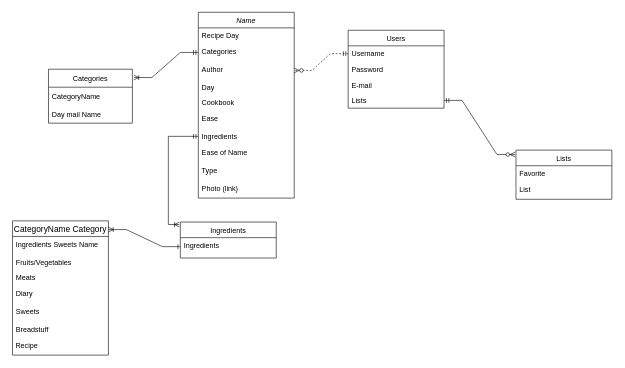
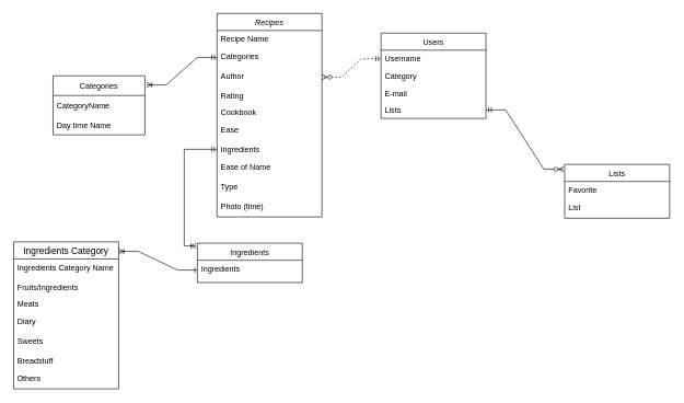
  <mxCell id="0" />
  <mxCell id="1" parent="0" />
- <mxCell id="2" value="Name" style="swimlane;fontStyle=2;align=center;verticalAlign=top;childLayout=stackLayout;horizontal=1;startSize=26;horizontalStack=0;resizeParent=1;resizeLast=0;collapsible=1;marginBottom=0;rounded=0;shadow=0;strokeWidth=1;" parent="1" vertex="1"><mxGeometry x="330" y="20" width="160" height="310" as="geometry"><mxRectangle x="230" y="140" width="160" height="26" as="alternateBounds" /></mxGeometry></mxCell>
- <mxCell id="3" value="Recipe Day" style="text;align=left;verticalAlign=top;spacingLeft=4;spacingRight=4;overflow=hidden;rotatable=0;points=[[0,0.5],[1,0.5]];portConstraint=eastwest;" parent="2" vertex="1"><mxGeometry y="26" width="160" height="26" as="geometry" /></mxCell>
+ <mxCell id="2" value="Recipes" style="swimlane;fontStyle=2;align=center;verticalAlign=top;childLayout=stackLayout;horizontal=1;startSize=26;horizontalStack=0;resizeParent=1;resizeLast=0;collapsible=1;marginBottom=0;rounded=0;shadow=0;strokeWidth=1;" parent="1" vertex="1"><mxGeometry x="330" y="20" width="160" height="310" as="geometry"><mxRectangle x="230" y="140" width="160" height="26" as="alternateBounds" /></mxGeometry></mxCell>
+ <mxCell id="3" value="Recipe Name" style="text;align=left;verticalAlign=top;spacingLeft=4;spacingRight=4;overflow=hidden;rotatable=0;points=[[0,0.5],[1,0.5]];portConstraint=eastwest;" parent="2" vertex="1"><mxGeometry y="26" width="160" height="26" as="geometry" /></mxCell>
  <mxCell id="4" value="Categories" style="text;strokeColor=none;fillColor=none;spacingLeft=4;spacingRight=4;overflow=hidden;rotatable=0;points=[[0,0.5],[1,0.5]];portConstraint=eastwest;fontSize=12;" parent="2" vertex="1"><mxGeometry y="52" width="160" height="30" as="geometry" /></mxCell>
  <mxCell id="5" value="Author" style="text;strokeColor=none;fillColor=none;spacingLeft=4;spacingRight=4;overflow=hidden;rotatable=0;points=[[0,0.5],[1,0.5]];portConstraint=eastwest;fontSize=12;" parent="2" vertex="1"><mxGeometry y="82" width="160" height="30" as="geometry" /></mxCell>
- <mxCell id="6" value="Day&#10;" style="text;align=left;verticalAlign=top;spacingLeft=4;spacingRight=4;overflow=hidden;rotatable=0;points=[[0,0.5],[1,0.5]];portConstraint=eastwest;rounded=0;shadow=0;html=0;" parent="2" vertex="1"><mxGeometry y="112" width="160" height="26" as="geometry" /></mxCell>
+ <mxCell id="6" value="Rating&#10;" style="text;align=left;verticalAlign=top;spacingLeft=4;spacingRight=4;overflow=hidden;rotatable=0;points=[[0,0.5],[1,0.5]];portConstraint=eastwest;rounded=0;shadow=0;html=0;" parent="2" vertex="1"><mxGeometry y="112" width="160" height="26" as="geometry" /></mxCell>
  <mxCell id="7" value="Cookbook" style="text;align=left;verticalAlign=top;spacingLeft=4;spacingRight=4;overflow=hidden;rotatable=0;points=[[0,0.5],[1,0.5]];portConstraint=eastwest;rounded=0;shadow=0;html=0;" parent="2" vertex="1"><mxGeometry y="138" width="160" height="26" as="geometry" /></mxCell>
  <mxCell id="8" value="Ease" style="text;strokeColor=none;fillColor=none;spacingLeft=4;spacingRight=4;overflow=hidden;rotatable=0;points=[[0,0.5],[1,0.5]];portConstraint=eastwest;fontSize=12;" parent="2" vertex="1"><mxGeometry y="164" width="160" height="30" as="geometry" /></mxCell>
  <mxCell id="9" value="Ingredients" style="text;strokeColor=none;fillColor=none;spacingLeft=4;spacingRight=4;overflow=hidden;rotatable=0;points=[[0,0.5],[1,0.5]];portConstraint=eastwest;fontSize=12;" parent="2" vertex="1"><mxGeometry y="194" width="160" height="26" as="geometry" /></mxCell>
  <mxCell id="10" value="Ease of Name" style="text;strokeColor=none;fillColor=none;spacingLeft=4;spacingRight=4;overflow=hidden;rotatable=0;points=[[0,0.5],[1,0.5]];portConstraint=eastwest;fontSize=12;" parent="2" vertex="1"><mxGeometry y="220" width="160" height="30" as="geometry" /></mxCell>
  <mxCell id="11" value="Type" style="text;strokeColor=none;fillColor=none;spacingLeft=4;spacingRight=4;overflow=hidden;rotatable=0;points=[[0,0.5],[1,0.5]];portConstraint=eastwest;fontSize=12;" parent="2" vertex="1"><mxGeometry y="250" width="160" height="30" as="geometry" /></mxCell>
- <mxCell id="12" value="Photo (link)" style="text;strokeColor=none;fillColor=none;spacingLeft=4;spacingRight=4;overflow=hidden;rotatable=0;points=[[0,0.5],[1,0.5]];portConstraint=eastwest;fontSize=12;" parent="2" vertex="1"><mxGeometry y="280" width="160" height="30" as="geometry" /></mxCell>
+ <mxCell id="12" value="Photo (time)" style="text;strokeColor=none;fillColor=none;spacingLeft=4;spacingRight=4;overflow=hidden;rotatable=0;points=[[0,0.5],[1,0.5]];portConstraint=eastwest;fontSize=12;" parent="2" vertex="1"><mxGeometry y="280" width="160" height="30" as="geometry" /></mxCell>
  <mxCell id="13" value="Ingredients" style="swimlane;fontStyle=0;align=center;verticalAlign=top;childLayout=stackLayout;horizontal=1;startSize=26;horizontalStack=0;resizeParent=1;resizeLast=0;collapsible=1;marginBottom=0;rounded=0;shadow=0;strokeWidth=1;" parent="1" vertex="1"><mxGeometry x="300" y="370" width="160" height="60" as="geometry"><mxRectangle x="130" y="380" width="160" height="26" as="alternateBounds" /></mxGeometry></mxCell>
  <mxCell id="14" value="Ingredients" style="text;strokeColor=none;fillColor=none;spacingLeft=4;spacingRight=4;overflow=hidden;rotatable=0;points=[[0,0.5],[1,0.5]];portConstraint=eastwest;fontSize=12;" vertex="1" parent="13"><mxGeometry y="26" width="160" height="30" as="geometry" /></mxCell>
  <mxCell id="15" value="Lists" style="swimlane;fontStyle=0;align=center;verticalAlign=top;childLayout=stackLayout;horizontal=1;startSize=26;horizontalStack=0;resizeParent=1;resizeLast=0;collapsible=1;marginBottom=0;rounded=0;shadow=0;strokeWidth=1;" parent="1" vertex="1"><mxGeometry x="860" y="250" width="160" height="82" as="geometry"><mxRectangle x="340" y="380" width="170" height="26" as="alternateBounds" /></mxGeometry></mxCell>
  <mxCell id="16" value="Favorite" style="text;align=left;verticalAlign=top;spacingLeft=4;spacingRight=4;overflow=hidden;rotatable=0;points=[[0,0.5],[1,0.5]];portConstraint=eastwest;" parent="15" vertex="1"><mxGeometry y="26" width="160" height="26" as="geometry" /></mxCell>
  <mxCell id="17" value="List" style="text;strokeColor=none;fillColor=none;spacingLeft=4;spacingRight=4;overflow=hidden;rotatable=0;points=[[0,0.5],[1,0.5]];portConstraint=eastwest;fontSize=12;" parent="15" vertex="1"><mxGeometry y="52" width="160" height="30" as="geometry" /></mxCell>
  <mxCell id="18" value="Users" style="swimlane;fontStyle=0;align=center;verticalAlign=top;childLayout=stackLayout;horizontal=1;startSize=26;horizontalStack=0;resizeParent=1;resizeLast=0;collapsible=1;marginBottom=0;rounded=0;shadow=0;strokeWidth=1;" parent="1" vertex="1"><mxGeometry x="580" y="50" width="160" height="130" as="geometry"><mxRectangle x="550" y="140" width="160" height="26" as="alternateBounds" /></mxGeometry></mxCell>
  <mxCell id="19" value="Username" style="text;align=left;verticalAlign=top;spacingLeft=4;spacingRight=4;overflow=hidden;rotatable=0;points=[[0,0.5],[1,0.5]];portConstraint=eastwest;" parent="18" vertex="1"><mxGeometry y="26" width="160" height="26" as="geometry" /></mxCell>
- <mxCell id="20" value="Password" style="text;align=left;verticalAlign=top;spacingLeft=4;spacingRight=4;overflow=hidden;rotatable=0;points=[[0,0.5],[1,0.5]];portConstraint=eastwest;rounded=0;shadow=0;html=0;" parent="18" vertex="1"><mxGeometry y="52" width="160" height="26" as="geometry" /></mxCell>
+ <mxCell id="20" value="Category" style="text;align=left;verticalAlign=top;spacingLeft=4;spacingRight=4;overflow=hidden;rotatable=0;points=[[0,0.5],[1,0.5]];portConstraint=eastwest;rounded=0;shadow=0;html=0;" parent="18" vertex="1"><mxGeometry y="52" width="160" height="26" as="geometry" /></mxCell>
  <mxCell id="21" value="E-mail" style="text;align=left;verticalAlign=top;spacingLeft=4;spacingRight=4;overflow=hidden;rotatable=0;points=[[0,0.5],[1,0.5]];portConstraint=eastwest;rounded=0;shadow=0;html=0;" parent="18" vertex="1"><mxGeometry y="78" width="160" height="26" as="geometry" /></mxCell>
  <mxCell id="22" value="Lists" style="text;align=left;verticalAlign=top;spacingLeft=4;spacingRight=4;overflow=hidden;rotatable=0;points=[[0,0.5],[1,0.5]];portConstraint=eastwest;rounded=0;shadow=0;html=0;" parent="18" vertex="1"><mxGeometry y="104" width="160" height="26" as="geometry" /></mxCell>
  <mxCell id="23" value="" style="edgeStyle=entityRelationEdgeStyle;fontSize=12;html=1;endArrow=ERzeroToMany;startArrow=ERmandOne;rounded=0;entryX=1;entryY=0.5;entryDx=0;entryDy=0;exitX=0;exitY=0.5;exitDx=0;exitDy=0;dashed=1;" parent="1" source="19" target="5" edge="1"><mxGeometry width="100" height="100" relative="1" as="geometry"><mxPoint x="640" y="320" as="sourcePoint" /><mxPoint x="740" y="220" as="targetPoint" /></mxGeometry></mxCell>
  <mxCell id="24" value="" style="edgeStyle=entityRelationEdgeStyle;fontSize=12;html=1;endArrow=ERzeroToMany;startArrow=ERmandOne;rounded=0;entryX=-0.01;entryY=0.09;entryDx=0;entryDy=0;exitX=1;exitY=0.5;exitDx=0;exitDy=0;entryPerimeter=0;startFill=0;" parent="1" source="22" target="15" edge="1"><mxGeometry width="100" height="100" relative="1" as="geometry"><mxPoint x="880" y="180" as="sourcePoint" /><mxPoint x="750" y="248" as="targetPoint" /></mxGeometry></mxCell>
  <mxCell id="25" value="" style="edgeStyle=elbowEdgeStyle;fontSize=12;html=1;endArrow=ERoneToMany;startArrow=ERmandOne;rounded=0;entryX=-0.011;entryY=0.069;entryDx=0;entryDy=0;entryPerimeter=0;exitX=0;exitY=0.5;exitDx=0;exitDy=0;" parent="1" source="9" target="13" edge="1"><mxGeometry width="100" height="100" relative="1" as="geometry"><mxPoint x="290" y="350" as="sourcePoint" /><mxPoint x="390" y="250" as="targetPoint" /><Array as="points"><mxPoint x="280" y="300" /></Array></mxGeometry></mxCell>
  <mxCell id="26" value="Categories" style="swimlane;fontStyle=0;childLayout=stackLayout;horizontal=1;startSize=30;horizontalStack=0;resizeParent=1;resizeParentMax=0;resizeLast=0;collapsible=1;marginBottom=0;" vertex="1" parent="1"><mxGeometry x="80" y="115" width="140" height="90" as="geometry" /></mxCell>
  <mxCell id="27" value="CategoryName" style="text;strokeColor=none;fillColor=none;align=left;verticalAlign=middle;spacingLeft=4;spacingRight=4;overflow=hidden;points=[[0,0.5],[1,0.5]];portConstraint=eastwest;rotatable=0;" vertex="1" parent="26"><mxGeometry y="30" width="140" height="30" as="geometry" /></mxCell>
- <mxCell id="28" value="Day mail Name" style="text;strokeColor=none;fillColor=none;align=left;verticalAlign=middle;spacingLeft=4;spacingRight=4;overflow=hidden;points=[[0,0.5],[1,0.5]];portConstraint=eastwest;rotatable=0;" vertex="1" parent="26"><mxGeometry y="60" width="140" height="30" as="geometry" /></mxCell>
+ <mxCell id="28" value="Day time Name" style="text;strokeColor=none;fillColor=none;align=left;verticalAlign=middle;spacingLeft=4;spacingRight=4;overflow=hidden;points=[[0,0.5],[1,0.5]];portConstraint=eastwest;rotatable=0;" vertex="1" parent="26"><mxGeometry y="60" width="140" height="30" as="geometry" /></mxCell>
  <mxCell id="29" value="" style="edgeStyle=entityRelationEdgeStyle;fontSize=12;html=1;endArrow=ERmandOne;endFill=0;rounded=0;exitX=1.018;exitY=0.154;exitDx=0;exitDy=0;exitPerimeter=0;entryX=0;entryY=0.5;entryDx=0;entryDy=0;startArrow=ERoneToMany;startFill=0;" edge="1" parent="1" source="26" target="4"><mxGeometry width="100" height="100" relative="1" as="geometry"><mxPoint x="230" y="150" as="sourcePoint" /><mxPoint x="330" y="50" as="targetPoint" /></mxGeometry></mxCell>
- <mxCell id="30" value="CategoryName Category" style="swimlane;fontStyle=0;childLayout=stackLayout;horizontal=1;startSize=26;horizontalStack=0;resizeParent=1;resizeParentMax=0;resizeLast=0;collapsible=1;marginBottom=0;align=center;fontSize=14;" vertex="1" parent="1"><mxGeometry x="20" y="368" width="160" height="224" as="geometry" /></mxCell>
- <mxCell id="31" value="Ingredients Sweets Name" style="text;strokeColor=none;fillColor=none;spacingLeft=4;spacingRight=4;overflow=hidden;rotatable=0;points=[[0,0.5],[1,0.5]];portConstraint=eastwest;fontSize=12;" vertex="1" parent="30"><mxGeometry y="26" width="160" height="30" as="geometry" /></mxCell>
- <mxCell id="32" value="Fruits/Vegetables" style="text;align=left;verticalAlign=top;spacingLeft=4;spacingRight=4;overflow=hidden;rotatable=0;points=[[0,0.5],[1,0.5]];portConstraint=eastwest;" parent="30" vertex="1"><mxGeometry y="56" width="160" height="26" as="geometry" /></mxCell>
+ <mxCell id="30" value="Ingredients Category" style="swimlane;fontStyle=0;childLayout=stackLayout;horizontal=1;startSize=26;horizontalStack=0;resizeParent=1;resizeParentMax=0;resizeLast=0;collapsible=1;marginBottom=0;align=center;fontSize=14;" vertex="1" parent="1"><mxGeometry x="20" y="368" width="160" height="224" as="geometry" /></mxCell>
+ <mxCell id="31" value="Ingredients Category Name" style="text;strokeColor=none;fillColor=none;spacingLeft=4;spacingRight=4;overflow=hidden;rotatable=0;points=[[0,0.5],[1,0.5]];portConstraint=eastwest;fontSize=12;" vertex="1" parent="30"><mxGeometry y="26" width="160" height="30" as="geometry" /></mxCell>
+ <mxCell id="32" value="Fruits/Ingredients" style="text;align=left;verticalAlign=top;spacingLeft=4;spacingRight=4;overflow=hidden;rotatable=0;points=[[0,0.5],[1,0.5]];portConstraint=eastwest;" parent="30" vertex="1"><mxGeometry y="56" width="160" height="26" as="geometry" /></mxCell>
  <mxCell id="33" value="Meats" style="text;align=left;verticalAlign=top;spacingLeft=4;spacingRight=4;overflow=hidden;rotatable=0;points=[[0,0.5],[1,0.5]];portConstraint=eastwest;fontStyle=0" parent="30" vertex="1"><mxGeometry y="82" width="160" height="26" as="geometry" /></mxCell>
  <mxCell id="34" value="Diary" style="text;strokeColor=none;fillColor=none;spacingLeft=4;spacingRight=4;overflow=hidden;rotatable=0;points=[[0,0.5],[1,0.5]];portConstraint=eastwest;fontSize=12;" parent="30" vertex="1"><mxGeometry y="108" width="160" height="30" as="geometry" /></mxCell>
  <mxCell id="35" value="Sweets" style="text;strokeColor=none;fillColor=none;spacingLeft=4;spacingRight=4;overflow=hidden;rotatable=0;points=[[0,0.5],[1,0.5]];portConstraint=eastwest;fontSize=12;" parent="30" vertex="1"><mxGeometry y="138" width="160" height="30" as="geometry" /></mxCell>
  <mxCell id="36" value="Breadstuff" style="text;strokeColor=none;fillColor=none;spacingLeft=4;spacingRight=4;overflow=hidden;rotatable=0;points=[[0,0.5],[1,0.5]];portConstraint=eastwest;fontSize=12;" parent="30" vertex="1"><mxGeometry y="168" width="160" height="26" as="geometry" /></mxCell>
- <mxCell id="37" value="&amp;nbsp;Recipe" style="text;html=1;strokeColor=none;fillColor=none;align=left;verticalAlign=middle;whiteSpace=wrap;rounded=0;" parent="30" vertex="1"><mxGeometry y="194" width="160" height="30" as="geometry" /></mxCell>
+ <mxCell id="37" value="&amp;nbsp;Others" style="text;html=1;strokeColor=none;fillColor=none;align=left;verticalAlign=middle;whiteSpace=wrap;rounded=0;" parent="30" vertex="1"><mxGeometry y="194" width="160" height="30" as="geometry" /></mxCell>
  <mxCell id="38" value="" style="edgeStyle=entityRelationEdgeStyle;fontSize=12;html=1;endArrow=ERone;endFill=0;rounded=0;exitX=1;exitY=0.065;exitDx=0;exitDy=0;exitPerimeter=0;startArrow=ERoneToMany;startFill=0;" edge="1" parent="1" source="30" target="14"><mxGeometry width="100" height="100" relative="1" as="geometry"><mxPoint x="190" y="520" as="sourcePoint" /><mxPoint x="290" y="420" as="targetPoint" /></mxGeometry></mxCell>
